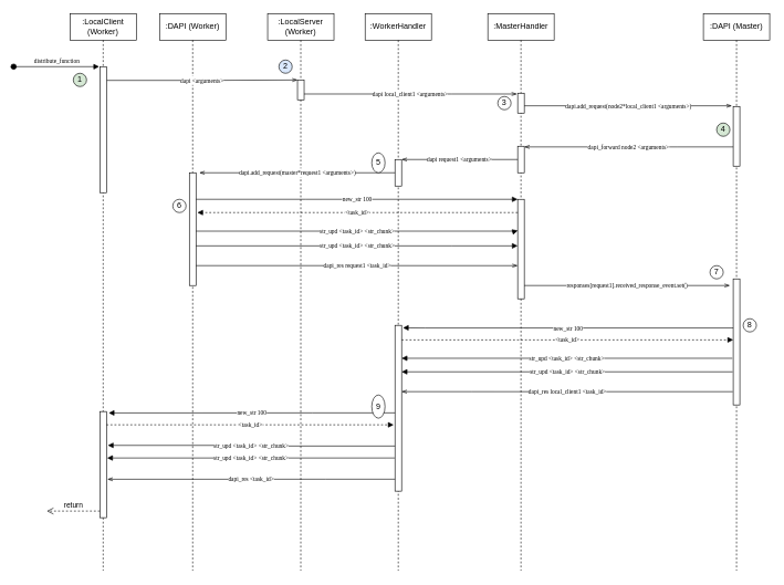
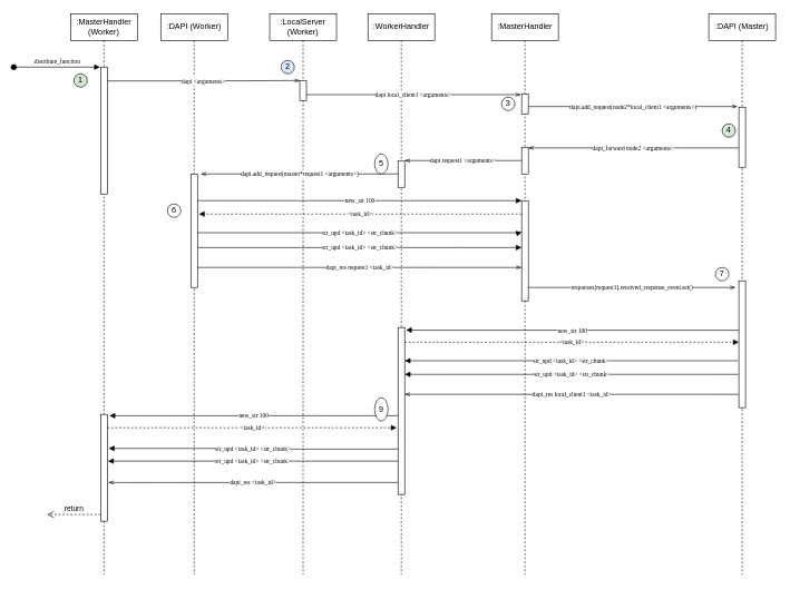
  <mxCell id="0" />
  <mxCell id="1" parent="0" />
  <mxCell id="2" value=":DAPI (Worker)" style="shape=umlLifeline;perimeter=lifelinePerimeter;whiteSpace=wrap;html=1;container=1;collapsible=0;recursiveResize=0;outlineConnect=0;" vertex="1" parent="1"><mxGeometry x="240" y="20" width="100" height="840" as="geometry" /></mxCell>
  <mxCell id="3" value="" style="html=1;points=[];perimeter=orthogonalPerimeter;" vertex="1" parent="2"><mxGeometry x="45" y="240" width="10" height="170" as="geometry" /></mxCell>
  <mxCell id="4" value=":WorkerHandler" style="shape=umlLifeline;perimeter=lifelinePerimeter;whiteSpace=wrap;html=1;container=1;collapsible=0;recursiveResize=0;outlineConnect=0;" vertex="1" parent="1"><mxGeometry x="550" y="20" width="100" height="840" as="geometry" /></mxCell>
  <mxCell id="5" value="" style="html=1;points=[];perimeter=orthogonalPerimeter;" vertex="1" parent="4"><mxGeometry x="45" y="220" width="10" height="40" as="geometry" /></mxCell>
  <mxCell id="6" value="" style="html=1;points=[];perimeter=orthogonalPerimeter;" vertex="1" parent="4"><mxGeometry x="45" y="470" width="10" height="250" as="geometry" /></mxCell>
- <mxCell id="7" value="&lt;div&gt;:LocalClient&lt;/div&gt;&lt;div&gt;(Worker)&lt;br&gt;&lt;/div&gt;" style="shape=umlLifeline;perimeter=lifelinePerimeter;whiteSpace=wrap;html=1;container=1;collapsible=0;recursiveResize=0;outlineConnect=0;" parent="1" vertex="1"><mxGeometry x="105" y="20" width="100" height="840" as="geometry" /></mxCell>
+ <mxCell id="7" value="&lt;div&gt;:MasterHandler&lt;/div&gt;&lt;div&gt;(Worker)&lt;br&gt;&lt;/div&gt;" style="shape=umlLifeline;perimeter=lifelinePerimeter;whiteSpace=wrap;html=1;container=1;collapsible=0;recursiveResize=0;outlineConnect=0;" parent="1" vertex="1"><mxGeometry x="105" y="20" width="100" height="840" as="geometry" /></mxCell>
  <mxCell id="8" value="" style="html=1;points=[];perimeter=orthogonalPerimeter;" parent="7" vertex="1"><mxGeometry x="45" y="80" width="10" height="190" as="geometry" /></mxCell>
  <mxCell id="9" value="" style="html=1;points=[];perimeter=orthogonalPerimeter;" vertex="1" parent="7"><mxGeometry x="45" y="600" width="10" height="160" as="geometry" /></mxCell>
  <mxCell id="10" value="&lt;div style=&quot;font-size: 9px&quot;&gt;&lt;font style=&quot;font-size: 9px&quot; face=&quot;Verdana&quot;&gt;distribute_function&lt;/font&gt;&lt;/div&gt;" style="html=1;verticalAlign=bottom;startArrow=oval;startFill=1;endArrow=block;startSize=8;entryX=-0.1;entryY=0;entryDx=0;entryDy=0;entryPerimeter=0;" parent="1" target="8" edge="1"><mxGeometry width="60" relative="1" as="geometry"><mxPoint x="20" y="100" as="sourcePoint" /><mxPoint x="260" y="340" as="targetPoint" /></mxGeometry></mxCell>
  <mxCell id="11" value="&lt;div&gt;:LocalServer&lt;/div&gt;&lt;div&gt;(Worker)&lt;/div&gt;" style="shape=umlLifeline;perimeter=lifelinePerimeter;whiteSpace=wrap;html=1;container=1;collapsible=0;recursiveResize=0;outlineConnect=0;" parent="1" vertex="1"><mxGeometry x="403" y="20" width="100" height="840" as="geometry" /></mxCell>
  <mxCell id="12" value="" style="html=1;points=[];perimeter=orthogonalPerimeter;" parent="11" vertex="1"><mxGeometry x="45" y="100" width="10" height="30" as="geometry" /></mxCell>
  <mxCell id="13" value="&lt;font style=&quot;font-size: 9px&quot; face=&quot;Verdana&quot;&gt;dapi &amp;lt;arguments&amp;gt; &lt;/font&gt;" style="edgeStyle=orthogonalEdgeStyle;rounded=0;orthogonalLoop=1;jettySize=auto;html=1;entryX=0.02;entryY=0.004;entryDx=0;entryDy=0;entryPerimeter=0;exitX=1.05;exitY=0.109;exitDx=0;exitDy=0;exitPerimeter=0;endArrow=openThin;endFill=0;" parent="1" source="8" target="12" edge="1"><mxGeometry relative="1" as="geometry"><Array as="points"><mxPoint x="304" y="121" /></Array></mxGeometry></mxCell>
  <mxCell id="14" value=":MasterHandler" style="shape=umlLifeline;perimeter=lifelinePerimeter;whiteSpace=wrap;html=1;container=1;collapsible=0;recursiveResize=0;outlineConnect=0;" parent="1" vertex="1"><mxGeometry x="735" y="20" width="100" height="840" as="geometry" /></mxCell>
  <mxCell id="15" value="" style="html=1;points=[];perimeter=orthogonalPerimeter;" parent="14" vertex="1"><mxGeometry x="45" y="120" width="10" height="30" as="geometry" /></mxCell>
  <mxCell id="16" value="" style="html=1;points=[];perimeter=orthogonalPerimeter;" vertex="1" parent="14"><mxGeometry x="45" y="200" width="10" height="40" as="geometry" /></mxCell>
  <mxCell id="17" value="" style="html=1;points=[];perimeter=orthogonalPerimeter;" vertex="1" parent="14"><mxGeometry x="45" y="280" width="10" height="150" as="geometry" /></mxCell>
  <mxCell id="18" value="&lt;font style=&quot;font-size: 9px&quot; face=&quot;Verdana&quot;&gt;dapi local_client1 &amp;lt;arguments&amp;gt;&lt;/font&gt;" style="edgeStyle=orthogonalEdgeStyle;rounded=0;orthogonalLoop=1;jettySize=auto;html=1;endArrow=openThin;endFill=0;entryX=-0.105;entryY=0.04;entryDx=0;entryDy=0;entryPerimeter=0;" parent="1" source="12" target="15" edge="1"><mxGeometry relative="1" as="geometry"><mxPoint x="860" y="142" as="targetPoint" /><Array as="points"><mxPoint x="680" y="142" /></Array></mxGeometry></mxCell>
  <mxCell id="19" value=":DAPI (Master)" style="shape=umlLifeline;perimeter=lifelinePerimeter;whiteSpace=wrap;html=1;container=1;collapsible=0;recursiveResize=0;outlineConnect=0;" parent="1" vertex="1"><mxGeometry x="1060" y="20" width="100" height="840" as="geometry" /></mxCell>
  <mxCell id="20" value="" style="html=1;points=[];perimeter=orthogonalPerimeter;" vertex="1" parent="19"><mxGeometry x="45" y="140" width="10" height="90" as="geometry" /></mxCell>
  <mxCell id="21" value="" style="html=1;points=[];perimeter=orthogonalPerimeter;" vertex="1" parent="19"><mxGeometry x="45" y="400" width="10" height="190" as="geometry" /></mxCell>
  <mxCell id="22" value="&lt;font style=&quot;font-size: 9px&quot; face=&quot;Verdana&quot;&gt;dapi.add_request(node2*local_client1 &amp;lt;arguments&amp;gt;)&lt;/font&gt;" style="edgeStyle=orthogonalEdgeStyle;rounded=0;orthogonalLoop=1;jettySize=auto;html=1;endArrow=openThin;endFill=0;" edge="1" parent="1" source="15"><mxGeometry relative="1" as="geometry"><mxPoint x="1103" y="159" as="targetPoint" /><Array as="points"><mxPoint x="900" y="159" /></Array></mxGeometry></mxCell>
  <mxCell id="23" value="&lt;font style=&quot;font-size: 9px&quot; face=&quot;Verdana&quot;&gt;dapi_forward node2 &amp;lt;arguments&amp;gt;&lt;/font&gt;" style="edgeStyle=orthogonalEdgeStyle;rounded=0;orthogonalLoop=1;jettySize=auto;html=1;entryX=1;entryY=0.025;entryDx=0;entryDy=0;entryPerimeter=0;endArrow=openThin;endFill=0;" edge="1" parent="1" source="20" target="16"><mxGeometry relative="1" as="geometry"><Array as="points"><mxPoint x="1020" y="221" /><mxPoint x="1020" y="221" /></Array></mxGeometry></mxCell>
  <mxCell id="24" value="&lt;div style=&quot;font-size: 9px&quot;&gt;&lt;font style=&quot;font-size: 9px&quot; face=&quot;Verdana&quot;&gt;dapi request1 &amp;lt;arguments&amp;gt;&lt;/font&gt;&lt;/div&gt;" style="edgeStyle=orthogonalEdgeStyle;rounded=0;orthogonalLoop=1;jettySize=auto;html=1;endArrow=openThin;endFill=0;" edge="1" parent="1" source="16" target="5"><mxGeometry relative="1" as="geometry"><mxPoint x="620" y="241" as="targetPoint" /><Array as="points"><mxPoint x="650" y="240" /><mxPoint x="650" y="240" /></Array></mxGeometry></mxCell>
  <mxCell id="25" value="&lt;font style=&quot;font-size: 9px&quot; face=&quot;Verdana&quot;&gt;dapi.add_request(master*request1 &amp;lt;arguments&amp;gt;)&lt;/font&gt;" style="edgeStyle=orthogonalEdgeStyle;rounded=0;orthogonalLoop=1;jettySize=auto;html=1;endArrow=openThin;endFill=0;" edge="1" parent="1" source="5"><mxGeometry relative="1" as="geometry"><mxPoint x="300" y="260" as="targetPoint" /></mxGeometry></mxCell>
  <mxCell id="26" value="&lt;font style=&quot;font-size: 9px&quot; face=&quot;Verdana&quot;&gt;new_str 100&lt;/font&gt;" style="edgeStyle=orthogonalEdgeStyle;rounded=0;orthogonalLoop=1;jettySize=auto;html=1;endArrow=block;endFill=1;" edge="1" parent="1" source="3"><mxGeometry relative="1" as="geometry"><mxPoint x="780" y="300" as="targetPoint" /><Array as="points"><mxPoint x="460" y="300" /><mxPoint x="460" y="300" /></Array></mxGeometry></mxCell>
  <mxCell id="27" value="&lt;font style=&quot;font-size: 9px&quot; face=&quot;Verdana&quot;&gt;&amp;lt;task_id&amp;gt;&lt;/font&gt;" style="edgeStyle=orthogonalEdgeStyle;rounded=0;orthogonalLoop=1;jettySize=auto;html=1;endArrow=block;endFill=1;dashed=1;" edge="1" parent="1" source="17"><mxGeometry relative="1" as="geometry"><mxPoint x="297" y="320" as="targetPoint" /><Array as="points"><mxPoint x="297" y="320" /></Array></mxGeometry></mxCell>
  <mxCell id="28" value="&lt;font style=&quot;font-size: 9px&quot; face=&quot;Verdana&quot;&gt;str_upd &amp;lt;task_id&amp;gt; &amp;lt;str_chunk&amp;gt;&lt;/font&gt;" style="edgeStyle=orthogonalEdgeStyle;rounded=0;orthogonalLoop=1;jettySize=auto;html=1;endArrow=block;endFill=1;entryX=0.029;entryY=0.314;entryDx=0;entryDy=0;entryPerimeter=0;" edge="1" parent="1" source="3" target="17"><mxGeometry relative="1" as="geometry"><mxPoint x="777" y="348" as="targetPoint" /><Array as="points"><mxPoint x="777" y="348" /><mxPoint x="777" y="347" /></Array></mxGeometry></mxCell>
  <mxCell id="29" value="&lt;font style=&quot;font-size: 9px&quot; face=&quot;Verdana&quot;&gt;str_upd &amp;lt;task_id&amp;gt; &amp;lt;str_chunk&amp;gt;&lt;/font&gt;" style="edgeStyle=orthogonalEdgeStyle;rounded=0;orthogonalLoop=1;jettySize=auto;html=1;endArrow=block;endFill=1;" edge="1" parent="1" target="17"><mxGeometry relative="1" as="geometry"><mxPoint x="295" y="370.214" as="sourcePoint" /><mxPoint x="777.429" y="370.214" as="targetPoint" /><Array as="points"><mxPoint x="680" y="370" /><mxPoint x="680" y="370" /></Array></mxGeometry></mxCell>
  <mxCell id="30" value="&lt;font style=&quot;font-size: 9px&quot; face=&quot;Verdana&quot;&gt;dapi_res request1 &amp;lt;task_id&amp;gt;&lt;/font&gt;" style="edgeStyle=orthogonalEdgeStyle;rounded=0;orthogonalLoop=1;jettySize=auto;html=1;entryX=0;entryY=0.667;entryDx=0;entryDy=0;entryPerimeter=0;endArrow=openThin;endFill=0;" edge="1" parent="1" source="3" target="17"><mxGeometry relative="1" as="geometry"><Array as="points"><mxPoint x="510" y="400" /><mxPoint x="510" y="400" /></Array></mxGeometry></mxCell>
  <mxCell id="31" value="&lt;font style=&quot;font-size: 9px&quot; face=&quot;Verdana&quot;&gt;responses[request1].received_response_event.set()&lt;/font&gt;" style="edgeStyle=orthogonalEdgeStyle;rounded=0;orthogonalLoop=1;jettySize=auto;html=1;endArrow=openThin;endFill=0;" edge="1" parent="1" source="17"><mxGeometry relative="1" as="geometry"><mxPoint x="1100" y="430" as="targetPoint" /><Array as="points"><mxPoint x="870" y="430" /><mxPoint x="870" y="430" /></Array></mxGeometry></mxCell>
  <mxCell id="32" value="&lt;font style=&quot;font-size: 9px&quot; face=&quot;Verdana&quot;&gt;new_str 100&lt;/font&gt;" style="edgeStyle=orthogonalEdgeStyle;rounded=0;orthogonalLoop=1;jettySize=auto;html=1;entryX=1.2;entryY=0.015;entryDx=0;entryDy=0;entryPerimeter=0;endArrow=block;endFill=1;" edge="1" parent="1" source="21" target="6"><mxGeometry relative="1" as="geometry"><Array as="points"><mxPoint x="640" y="494" /><mxPoint x="640" y="494" /></Array></mxGeometry></mxCell>
  <mxCell id="33" value="&lt;font style=&quot;font-size: 9px&quot; face=&quot;Verdana&quot;&gt;&amp;lt;task_id&amp;gt;&lt;/font&gt;" style="edgeStyle=orthogonalEdgeStyle;rounded=0;orthogonalLoop=1;jettySize=auto;html=1;entryX=0;entryY=0.484;entryDx=0;entryDy=0;entryPerimeter=0;endArrow=block;endFill=1;dashed=1;" edge="1" parent="1" source="6" target="21"><mxGeometry relative="1" as="geometry"><Array as="points"><mxPoint x="790" y="512" /><mxPoint x="790" y="512" /></Array></mxGeometry></mxCell>
  <mxCell id="34" value="&lt;font style=&quot;font-size: 9px&quot; face=&quot;Verdana&quot;&gt;str_upd &amp;lt;task_id&amp;gt; &amp;lt;str_chunk&amp;gt;&lt;/font&gt;" style="edgeStyle=orthogonalEdgeStyle;rounded=0;orthogonalLoop=1;jettySize=auto;html=1;endArrow=none;endFill=0;entryX=-0.133;entryY=0.63;entryDx=0;entryDy=0;entryPerimeter=0;startArrow=block;startFill=1;" edge="1" parent="1" source="6" target="21"><mxGeometry relative="1" as="geometry"><mxPoint x="1100" y="540" as="targetPoint" /><Array as="points"><mxPoint x="855" y="540" /></Array></mxGeometry></mxCell>
  <mxCell id="35" value="&lt;font style=&quot;font-size: 9px&quot; face=&quot;Verdana&quot;&gt;str_upd &amp;lt;task_id&amp;gt; &amp;lt;str_chunk&amp;gt;&lt;/font&gt;" style="edgeStyle=orthogonalEdgeStyle;rounded=0;orthogonalLoop=1;jettySize=auto;html=1;endArrow=none;endFill=0;entryX=-0.133;entryY=0.63;entryDx=0;entryDy=0;entryPerimeter=0;startArrow=block;startFill=1;" edge="1" parent="1"><mxGeometry relative="1" as="geometry"><mxPoint x="605" y="560.118" as="sourcePoint" /><mxPoint x="1104.176" y="560.118" as="targetPoint" /><Array as="points"><mxPoint x="855" y="560" /></Array></mxGeometry></mxCell>
  <mxCell id="36" value="&lt;font style=&quot;font-size: 9px&quot; face=&quot;Verdana&quot;&gt;dapi_res local_client1 &amp;lt;task_id&amp;gt;&lt;br&gt;&lt;/font&gt;" style="edgeStyle=orthogonalEdgeStyle;rounded=0;orthogonalLoop=1;jettySize=auto;html=1;entryX=-0.071;entryY=0.895;entryDx=0;entryDy=0;entryPerimeter=0;endArrow=none;endFill=0;startArrow=openThin;startFill=0;" edge="1" parent="1" source="6" target="21"><mxGeometry relative="1" as="geometry"><Array as="points"><mxPoint x="710" y="590" /><mxPoint x="710" y="590" /></Array></mxGeometry></mxCell>
  <mxCell id="37" value="&lt;font style=&quot;font-size: 9px&quot; face=&quot;Verdana&quot;&gt;new_str 100&lt;/font&gt;" style="edgeStyle=orthogonalEdgeStyle;rounded=0;orthogonalLoop=1;jettySize=auto;html=1;startArrow=none;startFill=0;endArrow=block;endFill=1;entryX=1.329;entryY=0.013;entryDx=0;entryDy=0;entryPerimeter=0;" edge="1" parent="1" source="6" target="9"><mxGeometry relative="1" as="geometry"><mxPoint x="170" y="621" as="targetPoint" /><Array as="points"><mxPoint x="470" y="622" /><mxPoint x="470" y="622" /></Array></mxGeometry></mxCell>
  <mxCell id="38" value="&lt;font style=&quot;font-size: 9px&quot; face=&quot;Verdana&quot;&gt;&amp;lt;task_id&amp;gt;&lt;/font&gt;" style="edgeStyle=orthogonalEdgeStyle;rounded=0;orthogonalLoop=1;jettySize=auto;html=1;startArrow=none;startFill=0;endArrow=block;endFill=1;dashed=1;" edge="1" parent="1" source="9"><mxGeometry relative="1" as="geometry"><mxPoint x="593" y="640" as="targetPoint" /><Array as="points"><mxPoint x="370" y="640" /><mxPoint x="370" y="640" /></Array></mxGeometry></mxCell>
  <mxCell id="39" value="&lt;font style=&quot;font-size: 9px&quot; face=&quot;Verdana&quot;&gt;str_upd &amp;lt;task_id&amp;gt; &amp;lt;str_chunk&amp;gt;&lt;/font&gt;" style="edgeStyle=orthogonalEdgeStyle;rounded=0;orthogonalLoop=1;jettySize=auto;html=1;startArrow=none;startFill=0;endArrow=block;endFill=1;" edge="1" parent="1" source="6"><mxGeometry relative="1" as="geometry"><mxPoint x="162" y="671" as="targetPoint" /><Array as="points"><mxPoint x="378" y="672" /><mxPoint x="378" y="671" /></Array></mxGeometry></mxCell>
  <mxCell id="40" value="&lt;font style=&quot;font-size: 9px&quot; face=&quot;Verdana&quot;&gt;str_upd &amp;lt;task_id&amp;gt; &amp;lt;str_chunk&amp;gt;&lt;/font&gt;" style="edgeStyle=orthogonalEdgeStyle;rounded=0;orthogonalLoop=1;jettySize=auto;html=1;startArrow=none;startFill=0;endArrow=block;endFill=1;" edge="1" parent="1"><mxGeometry relative="1" as="geometry"><mxPoint x="594.5" y="690" as="sourcePoint" /><mxPoint x="161" y="690" as="targetPoint" /><Array as="points"><mxPoint x="170" y="690" /><mxPoint x="170" y="690" /></Array></mxGeometry></mxCell>
  <mxCell id="41" value="&lt;font style=&quot;font-size: 9px&quot; face=&quot;Verdana&quot;&gt;dapi_res &amp;lt;task_id&amp;gt;&lt;br&gt;&lt;/font&gt;" style="edgeStyle=orthogonalEdgeStyle;rounded=0;orthogonalLoop=1;jettySize=auto;html=1;entryX=1.138;entryY=0.638;entryDx=0;entryDy=0;entryPerimeter=0;startArrow=none;startFill=0;endArrow=openThin;endFill=0;" edge="1" parent="1" source="6" target="9"><mxGeometry relative="1" as="geometry"><Array as="points"><mxPoint x="490" y="722" /><mxPoint x="490" y="722" /></Array></mxGeometry></mxCell>
  <mxCell id="42" value="return" style="html=1;verticalAlign=bottom;endArrow=open;dashed=1;endSize=8;" edge="1" parent="1"><mxGeometry relative="1" as="geometry"><mxPoint x="150" y="770" as="sourcePoint" /><mxPoint x="70" y="770" as="targetPoint" /></mxGeometry></mxCell>
  <mxCell id="43" value="1" style="ellipse;whiteSpace=wrap;html=1;aspect=fixed;fillColor=#d5e8d4;" vertex="1" parent="1"><mxGeometry x="110" y="110" width="20" height="20" as="geometry" /></mxCell>
  <mxCell id="44" value="2" style="ellipse;whiteSpace=wrap;html=1;aspect=fixed;fillColor=#dae8fc;" vertex="1" parent="1"><mxGeometry x="420" y="90" width="20" height="20" as="geometry" /></mxCell>
  <mxCell id="45" value="3" style="ellipse;whiteSpace=wrap;html=1;aspect=fixed;" vertex="1" parent="1"><mxGeometry x="750" y="145" width="20" height="20" as="geometry" /></mxCell>
  <mxCell id="46" value="4" style="ellipse;whiteSpace=wrap;html=1;aspect=fixed;fillColor=#d5e8d4;" vertex="1" parent="1"><mxGeometry x="1080" y="185" width="20" height="20" as="geometry" /></mxCell>
  <mxCell id="47" value="5" style="ellipse;whiteSpace=wrap;html=1;aspect=fixed;" vertex="1" parent="1"><mxGeometry x="560" y="230" width="20" height="30" as="geometry" /></mxCell>
- <mxCell id="48" value="6" style="ellipse;whiteSpace=wrap;html=1;aspect=fixed;" vertex="1" parent="1"><mxGeometry x="260" y="300" width="20" height="20" as="geometry" /></mxCell>
+ <mxCell id="48" value="6" style="ellipse;whiteSpace=wrap;html=1;aspect=fixed;" vertex="1" parent="1"><mxGeometry x="250" y="305" width="20" height="20" as="geometry" /></mxCell>
  <mxCell id="49" value="7" style="ellipse;whiteSpace=wrap;html=1;aspect=fixed;" vertex="1" parent="1"><mxGeometry x="1070" y="400" width="20" height="20" as="geometry" /></mxCell>
- <mxCell id="50" value="8" style="ellipse;whiteSpace=wrap;html=1;aspect=fixed;" vertex="1" parent="1"><mxGeometry x="1120" y="480" width="20" height="20" as="geometry" /></mxCell>
  <mxCell id="51" value="9" style="ellipse;whiteSpace=wrap;html=1;aspect=fixed;" vertex="1" parent="1"><mxGeometry x="560" y="595" width="20" height="35" as="geometry" /></mxCell>
